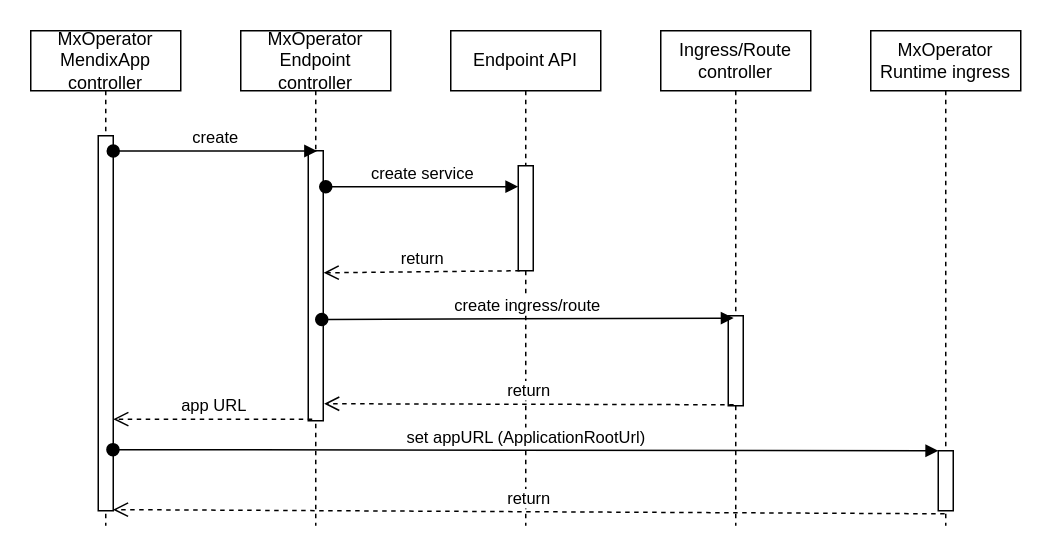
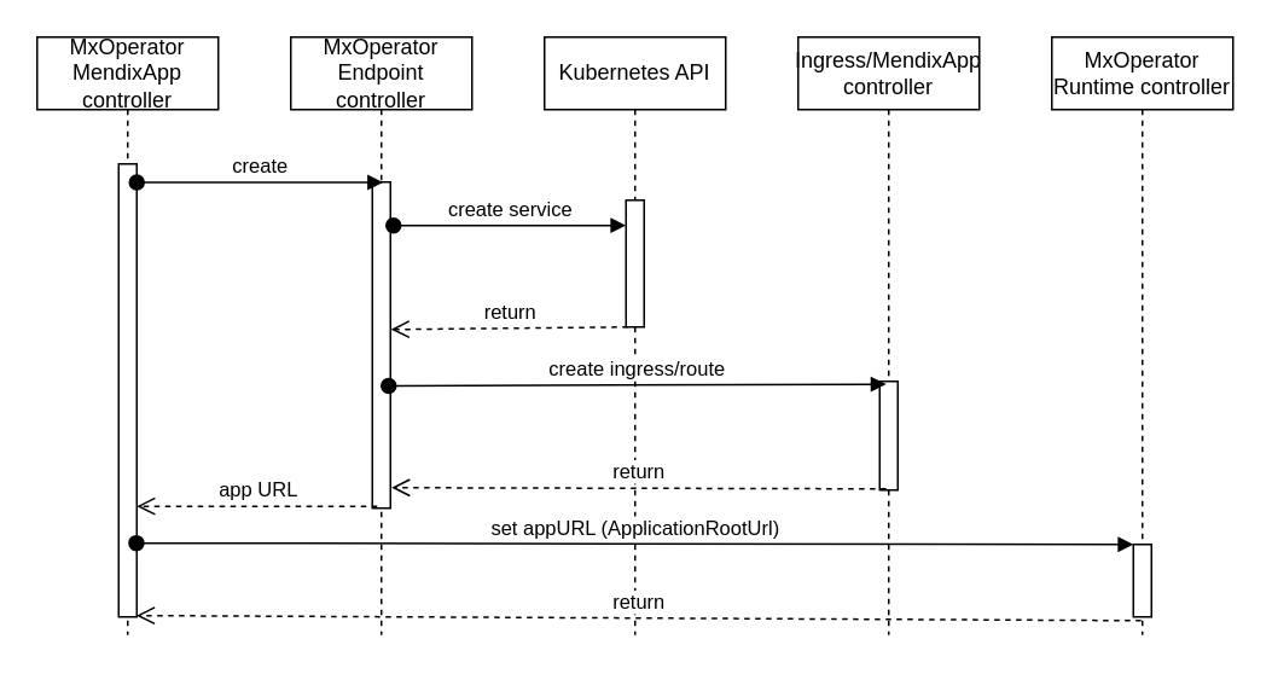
  <mxCell id="0" />
  <mxCell id="1" parent="0" />
  <mxCell id="2" value="MxOperator MendixApp controller" style="shape=umlLifeline;perimeter=lifelinePerimeter;whiteSpace=wrap;html=1;container=1;collapsible=0;recursiveResize=0;outlineConnect=0;" vertex="1" parent="1"><mxGeometry x="20" y="20" width="100" height="330" as="geometry" /></mxCell>
  <mxCell id="3" value="" style="html=1;points=[];perimeter=orthogonalPerimeter;" vertex="1" parent="2"><mxGeometry x="45" y="70" width="10" height="250" as="geometry" /></mxCell>
  <mxCell id="4" value="MxOperator Endpoint controller" style="shape=umlLifeline;perimeter=lifelinePerimeter;whiteSpace=wrap;html=1;container=1;collapsible=0;recursiveResize=0;outlineConnect=0;" vertex="1" parent="1"><mxGeometry x="160" y="20" width="100" height="330" as="geometry" /></mxCell>
  <mxCell id="5" value="" style="html=1;points=[];perimeter=orthogonalPerimeter;" vertex="1" parent="4"><mxGeometry x="45" y="80" width="10" height="180" as="geometry" /></mxCell>
- <mxCell id="6" value="Ingress/Route controller" style="shape=umlLifeline;perimeter=lifelinePerimeter;whiteSpace=wrap;html=1;container=1;collapsible=0;recursiveResize=0;outlineConnect=0;" vertex="1" parent="1"><mxGeometry x="440" y="20" width="100" height="330" as="geometry" /></mxCell>
+ <mxCell id="6" value="Ingress/MendixApp controller" style="shape=umlLifeline;perimeter=lifelinePerimeter;whiteSpace=wrap;html=1;container=1;collapsible=0;recursiveResize=0;outlineConnect=0;" vertex="1" parent="1"><mxGeometry x="440" y="20" width="100" height="330" as="geometry" /></mxCell>
  <mxCell id="7" value="" style="html=1;points=[];perimeter=orthogonalPerimeter;" vertex="1" parent="6"><mxGeometry x="45" y="190" width="10" height="60" as="geometry" /></mxCell>
- <mxCell id="8" value="Endpoint API" style="shape=umlLifeline;perimeter=lifelinePerimeter;whiteSpace=wrap;html=1;container=1;collapsible=0;recursiveResize=0;outlineConnect=0;" vertex="1" parent="1"><mxGeometry x="300" y="20" width="100" height="330" as="geometry" /></mxCell>
+ <mxCell id="8" value="Kubernetes API" style="shape=umlLifeline;perimeter=lifelinePerimeter;whiteSpace=wrap;html=1;container=1;collapsible=0;recursiveResize=0;outlineConnect=0;" vertex="1" parent="1"><mxGeometry x="300" y="20" width="100" height="330" as="geometry" /></mxCell>
  <mxCell id="9" value="" style="html=1;points=[];perimeter=orthogonalPerimeter;" vertex="1" parent="8"><mxGeometry x="45" y="90" width="10" height="70" as="geometry" /></mxCell>
  <mxCell id="10" value="create service" style="html=1;verticalAlign=bottom;startArrow=oval;startFill=1;endArrow=block;startSize=8;rounded=0;exitX=1.167;exitY=0.133;exitDx=0;exitDy=0;exitPerimeter=0;" edge="1" parent="1" source="5" target="9"><mxGeometry width="60" relative="1" as="geometry"><mxPoint x="240" y="110" as="sourcePoint" /><mxPoint x="360" y="490" as="targetPoint" /></mxGeometry></mxCell>
  <mxCell id="11" value="return" style="html=1;verticalAlign=bottom;endArrow=open;dashed=1;endSize=8;rounded=0;exitX=0.1;exitY=1;exitDx=0;exitDy=0;exitPerimeter=0;entryX=1.027;entryY=0.452;entryDx=0;entryDy=0;entryPerimeter=0;" edge="1" parent="1" source="9" target="5"><mxGeometry relative="1" as="geometry"><mxPoint x="340" y="270" as="sourcePoint" /><mxPoint x="260" y="270" as="targetPoint" /></mxGeometry></mxCell>
  <mxCell id="12" value="create ingress/route" style="html=1;verticalAlign=bottom;startArrow=oval;startFill=1;endArrow=block;startSize=8;rounded=0;entryX=0.36;entryY=0.026;entryDx=0;entryDy=0;entryPerimeter=0;exitX=0.9;exitY=0.625;exitDx=0;exitDy=0;exitPerimeter=0;" edge="1" parent="1" source="5" target="7"><mxGeometry width="60" relative="1" as="geometry"><mxPoint x="250" y="212" as="sourcePoint" /><mxPoint x="330" y="220" as="targetPoint" /></mxGeometry></mxCell>
  <mxCell id="13" value="return" style="html=1;verticalAlign=bottom;endArrow=open;dashed=1;endSize=8;rounded=0;exitX=0.36;exitY=0.989;exitDx=0;exitDy=0;exitPerimeter=0;entryX=1.059;entryY=0.937;entryDx=0;entryDy=0;entryPerimeter=0;" edge="1" parent="1" source="7" target="5"><mxGeometry relative="1" as="geometry"><mxPoint x="450" y="340" as="sourcePoint" /><mxPoint x="280" y="269" as="targetPoint" /></mxGeometry></mxCell>
  <mxCell id="14" value="app URL" style="html=1;verticalAlign=bottom;endArrow=open;dashed=1;endSize=8;rounded=0;exitX=0.265;exitY=0.994;exitDx=0;exitDy=0;exitPerimeter=0;" edge="1" parent="1" source="5" target="3"><mxGeometry relative="1" as="geometry"><mxPoint x="200" y="280" as="sourcePoint" /><mxPoint x="120" y="280" as="targetPoint" /></mxGeometry></mxCell>
  <mxCell id="15" value="create&lt;br&gt;" style="html=1;verticalAlign=bottom;startArrow=oval;startFill=1;endArrow=block;startSize=8;rounded=0;entryX=0.589;entryY=0.001;entryDx=0;entryDy=0;entryPerimeter=0;" edge="1" parent="1" source="3" target="5"><mxGeometry width="60" relative="1" as="geometry"><mxPoint x="120" y="100" as="sourcePoint" /><mxPoint x="180" y="100" as="targetPoint" /></mxGeometry></mxCell>
- <mxCell id="16" value="MxOperator Runtime ingress" style="shape=umlLifeline;perimeter=lifelinePerimeter;whiteSpace=wrap;html=1;container=1;collapsible=0;recursiveResize=0;outlineConnect=0;" vertex="1" parent="1"><mxGeometry x="580" y="20" width="100" height="330" as="geometry" /></mxCell>
+ <mxCell id="16" value="MxOperator Runtime controller" style="shape=umlLifeline;perimeter=lifelinePerimeter;whiteSpace=wrap;html=1;container=1;collapsible=0;recursiveResize=0;outlineConnect=0;" vertex="1" parent="1"><mxGeometry x="580" y="20" width="100" height="330" as="geometry" /></mxCell>
  <mxCell id="17" value="" style="html=1;points=[];perimeter=orthogonalPerimeter;" vertex="1" parent="16"><mxGeometry x="45" y="280" width="10" height="40" as="geometry" /></mxCell>
  <mxCell id="18" value="set appURL (ApplicationRootUrl)" style="html=1;verticalAlign=bottom;startArrow=oval;startFill=1;endArrow=block;startSize=8;rounded=0;exitX=0.979;exitY=0.837;exitDx=0;exitDy=0;exitPerimeter=0;" edge="1" parent="1" source="3" target="17"><mxGeometry width="60" relative="1" as="geometry"><mxPoint x="260" y="400" as="sourcePoint" /><mxPoint x="320" y="400" as="targetPoint" /></mxGeometry></mxCell>
  <mxCell id="19" value="return" style="html=1;verticalAlign=bottom;endArrow=open;dashed=1;endSize=8;rounded=0;exitX=0.428;exitY=1.051;exitDx=0;exitDy=0;exitPerimeter=0;entryX=0.979;entryY=0.997;entryDx=0;entryDy=0;entryPerimeter=0;" edge="1" parent="1" source="17" target="3"><mxGeometry relative="1" as="geometry"><mxPoint x="490" y="380" as="sourcePoint" /><mxPoint x="410" y="380" as="targetPoint" /></mxGeometry></mxCell>
